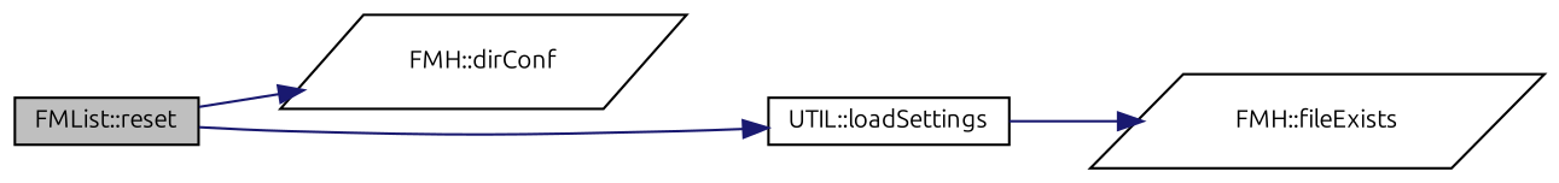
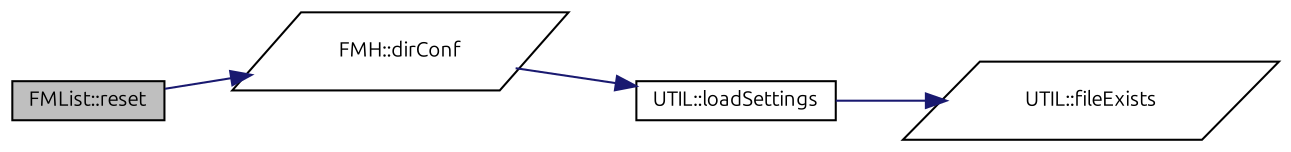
  digraph {
    fontname=Ubuntu
    rankdir=LR
    node [color=black fillcolor=white fontname=Ubuntu fontsize=10 shape=box style=filled]
    edge [color=midnightblue fontname=Ubuntu fontsize=10 labelfontname=Helvetica labelfontsize=10 style=solid]
    n1 [fillcolor=grey75 fontcolor=black height=0.2 label="FMList::reset" width=0.4]
    n2 [height=0.2 label="FMH::dirConf" shape=parallelogram width=0.4]
    n3 [height=0.2 label="UTIL::loadSettings" width=0.4]
-   n4 [height=0.2 label="FMH::fileExists" shape=parallelogram width=0.4]
+   n4 [height=0.2 label="UTIL::fileExists" shape=parallelogram width=0.4]
    n1 -> n2
-   n1 -> n3
+   n2 -> n3
    n3 -> n4
  }
